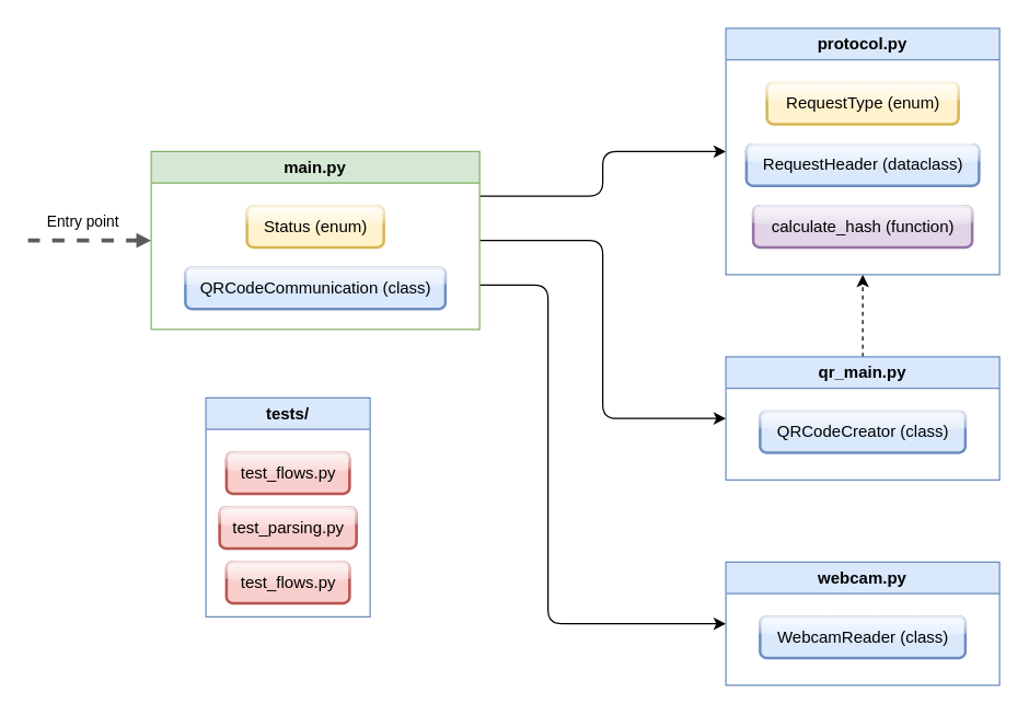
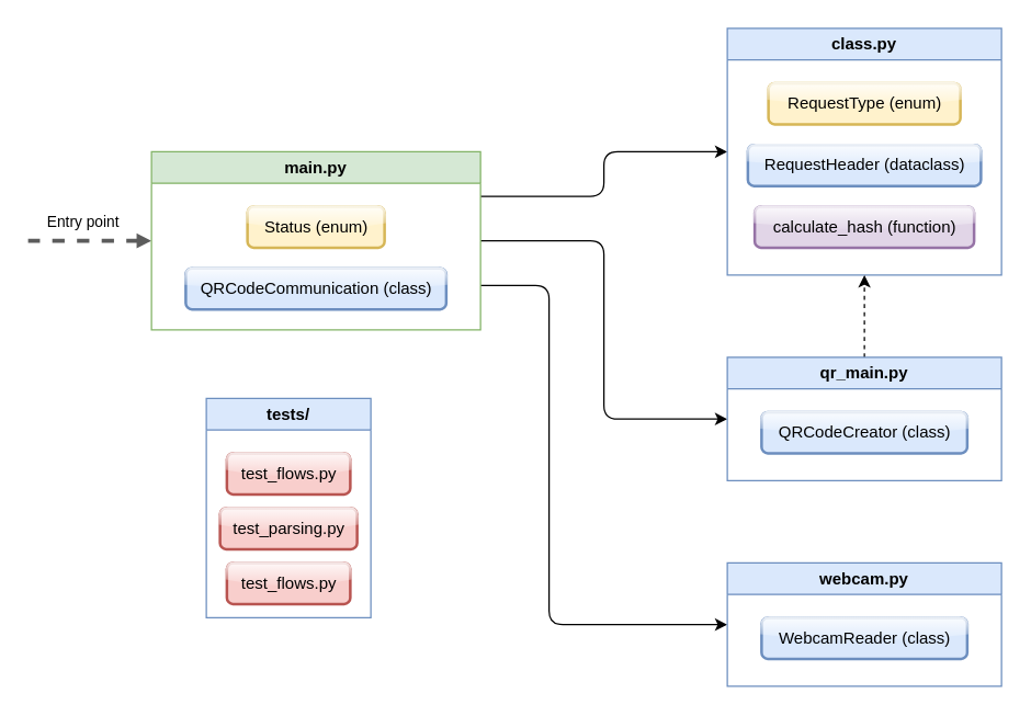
  <mxCell id="0" style=";html=1;" />
  <mxCell id="1" style=";html=1;" parent="0" />
  <mxCell id="2" style="edgeStyle=orthogonalEdgeStyle;rounded=1;orthogonalLoop=1;jettySize=auto;html=1;entryX=0;entryY=0.5;entryDx=0;entryDy=0;curved=0;exitX=1;exitY=0.25;exitDx=0;exitDy=0;" edge="1" parent="1" source="7" target="10"><mxGeometry relative="1" as="geometry" /></mxCell>
  <mxCell id="3" style="edgeStyle=orthogonalEdgeStyle;rounded=1;orthogonalLoop=1;jettySize=auto;html=1;entryX=0;entryY=0.5;entryDx=0;entryDy=0;curved=0;" edge="1" parent="1" source="7" target="15"><mxGeometry relative="1" as="geometry" /></mxCell>
  <mxCell id="4" style="edgeStyle=orthogonalEdgeStyle;rounded=1;orthogonalLoop=1;jettySize=auto;html=1;exitX=1;exitY=0.75;exitDx=0;exitDy=0;entryX=0;entryY=0.5;entryDx=0;entryDy=0;curved=0;" edge="1" parent="1" source="7" target="17"><mxGeometry relative="1" as="geometry"><Array as="points"><mxPoint x="400" y="207" /><mxPoint x="400" y="455" /></Array></mxGeometry></mxCell>
  <mxCell id="5" style="edgeStyle=orthogonalEdgeStyle;rounded=0;orthogonalLoop=1;jettySize=auto;html=1;startArrow=block;startFill=1;endArrow=none;endFill=0;strokeWidth=3;dashed=1;endSize=4;startSize=3;strokeColor=#5C5C5C;" edge="1" parent="1" source="7"><mxGeometry relative="1" as="geometry"><mxPoint x="20" y="175" as="targetPoint" /></mxGeometry></mxCell>
  <mxCell id="6" value="Entry point" style="edgeLabel;html=1;align=center;verticalAlign=middle;resizable=0;points=[];" vertex="1" connectable="0" parent="5"><mxGeometry x="0.472" y="1" relative="1" as="geometry"><mxPoint x="16" y="-16" as="offset" /></mxGeometry></mxCell>
  <mxCell id="7" value="main.py" style="swimlane;whiteSpace=wrap;html=1;fillColor=#d5e8d4;strokeColor=#82b366;" vertex="1" parent="1"><mxGeometry x="110" y="110" width="240" height="130" as="geometry"><mxRectangle x="670" y="370" width="80" height="30" as="alternateBounds" /></mxGeometry></mxCell>
  <mxCell id="8" value="Status&amp;nbsp;&lt;span style=&quot;background-color: initial;&quot;&gt;(enum)&lt;/span&gt;" style="text;html=1;align=center;verticalAlign=middle;resizable=0;points=[];autosize=1;strokeColor=#d6b656;fillColor=#fff2cc;rounded=1;strokeWidth=2;glass=1;" vertex="1" parent="7"><mxGeometry x="70" y="40" width="100" height="30" as="geometry" /></mxCell>
  <mxCell id="9" value="QRCodeCommunication (class)" style="text;html=1;align=center;verticalAlign=middle;resizable=0;points=[];autosize=1;strokeColor=#6c8ebf;fillColor=#dae8fc;rounded=1;strokeWidth=2;glass=1;" vertex="1" parent="7"><mxGeometry x="25" y="85" width="190" height="30" as="geometry" /></mxCell>
- <mxCell id="10" value="protocol.py" style="swimlane;whiteSpace=wrap;html=1;fillColor=#dae8fc;strokeColor=#6c8ebf;gradientColor=none;" vertex="1" parent="1"><mxGeometry x="530" y="20" width="200" height="180" as="geometry" /></mxCell>
+ <mxCell id="10" value="class.py" style="swimlane;whiteSpace=wrap;html=1;fillColor=#dae8fc;strokeColor=#6c8ebf;gradientColor=none;" vertex="1" parent="1"><mxGeometry x="530" y="20" width="200" height="180" as="geometry" /></mxCell>
  <mxCell id="11" value="RequestType (enum)" style="text;html=1;align=center;verticalAlign=middle;resizable=0;points=[];autosize=1;strokeColor=#d6b656;fillColor=#fff2cc;rounded=1;strokeWidth=2;glass=1;" vertex="1" parent="10"><mxGeometry x="30" y="40" width="140" height="30" as="geometry" /></mxCell>
  <mxCell id="12" value="RequestHeader (dataclass)" style="text;html=1;align=center;verticalAlign=middle;resizable=0;points=[];autosize=1;strokeColor=#6c8ebf;fillColor=#dae8fc;rounded=1;strokeWidth=2;glass=1;" vertex="1" parent="10"><mxGeometry x="15" y="85" width="170" height="30" as="geometry" /></mxCell>
  <mxCell id="13" value="calculate_hash (function)" style="text;html=1;align=center;verticalAlign=middle;resizable=0;points=[];autosize=1;strokeColor=#9673a6;fillColor=#e1d5e7;rounded=1;strokeWidth=2;glass=1;" vertex="1" parent="10"><mxGeometry x="20" y="130" width="160" height="30" as="geometry" /></mxCell>
  <mxCell id="14" style="edgeStyle=orthogonalEdgeStyle;rounded=1;orthogonalLoop=1;jettySize=auto;html=1;entryX=0.5;entryY=1;entryDx=0;entryDy=0;curved=0;dashed=1;" edge="1" parent="1" source="15" target="10"><mxGeometry relative="1" as="geometry" /></mxCell>
  <mxCell id="15" value="qr_main.py" style="swimlane;whiteSpace=wrap;html=1;fillColor=#dae8fc;strokeColor=#6c8ebf;" vertex="1" parent="1"><mxGeometry x="530" y="260" width="200" height="90" as="geometry" /></mxCell>
  <mxCell id="16" value="QRCodeCreator (class)" style="text;html=1;align=center;verticalAlign=middle;resizable=0;points=[];autosize=1;strokeColor=#6c8ebf;fillColor=#dae8fc;rounded=1;strokeWidth=2;glass=1;" vertex="1" parent="15"><mxGeometry x="25" y="40" width="150" height="30" as="geometry" /></mxCell>
  <mxCell id="17" value="webcam.py" style="swimlane;whiteSpace=wrap;html=1;fillColor=#dae8fc;strokeColor=#6c8ebf;" vertex="1" parent="1"><mxGeometry x="530" y="410" width="200" height="90" as="geometry" /></mxCell>
  <mxCell id="18" value="WebcamReader (class)" style="text;html=1;align=center;verticalAlign=middle;resizable=0;points=[];autosize=1;strokeColor=#6c8ebf;fillColor=#dae8fc;rounded=1;strokeWidth=2;glass=1;" vertex="1" parent="17"><mxGeometry x="25" y="40" width="150" height="30" as="geometry" /></mxCell>
  <mxCell id="19" value="tests/" style="swimlane;whiteSpace=wrap;html=1;fillColor=#dae8fc;strokeColor=#6c8ebf;" vertex="1" parent="1"><mxGeometry x="150" y="290" width="120" height="160" as="geometry" /></mxCell>
  <mxCell id="20" value="test_flows.py" style="text;html=1;align=center;verticalAlign=middle;resizable=0;points=[];autosize=1;strokeColor=#b85450;fillColor=#f8cecc;rounded=1;strokeWidth=2;glass=1;" vertex="1" parent="19"><mxGeometry x="15" y="40" width="90" height="30" as="geometry" /></mxCell>
  <mxCell id="21" value="test_parsing.py" style="text;html=1;align=center;verticalAlign=middle;resizable=0;points=[];autosize=1;strokeColor=#b85450;fillColor=#f8cecc;rounded=1;strokeWidth=2;glass=1;" vertex="1" parent="19"><mxGeometry x="10" y="80" width="100" height="30" as="geometry" /></mxCell>
  <mxCell id="22" value="test_flows.py" style="text;html=1;align=center;verticalAlign=middle;resizable=0;points=[];autosize=1;strokeColor=#b85450;fillColor=#f8cecc;rounded=1;strokeWidth=2;glass=1;" vertex="1" parent="19"><mxGeometry x="15" y="120" width="90" height="30" as="geometry" /></mxCell>
